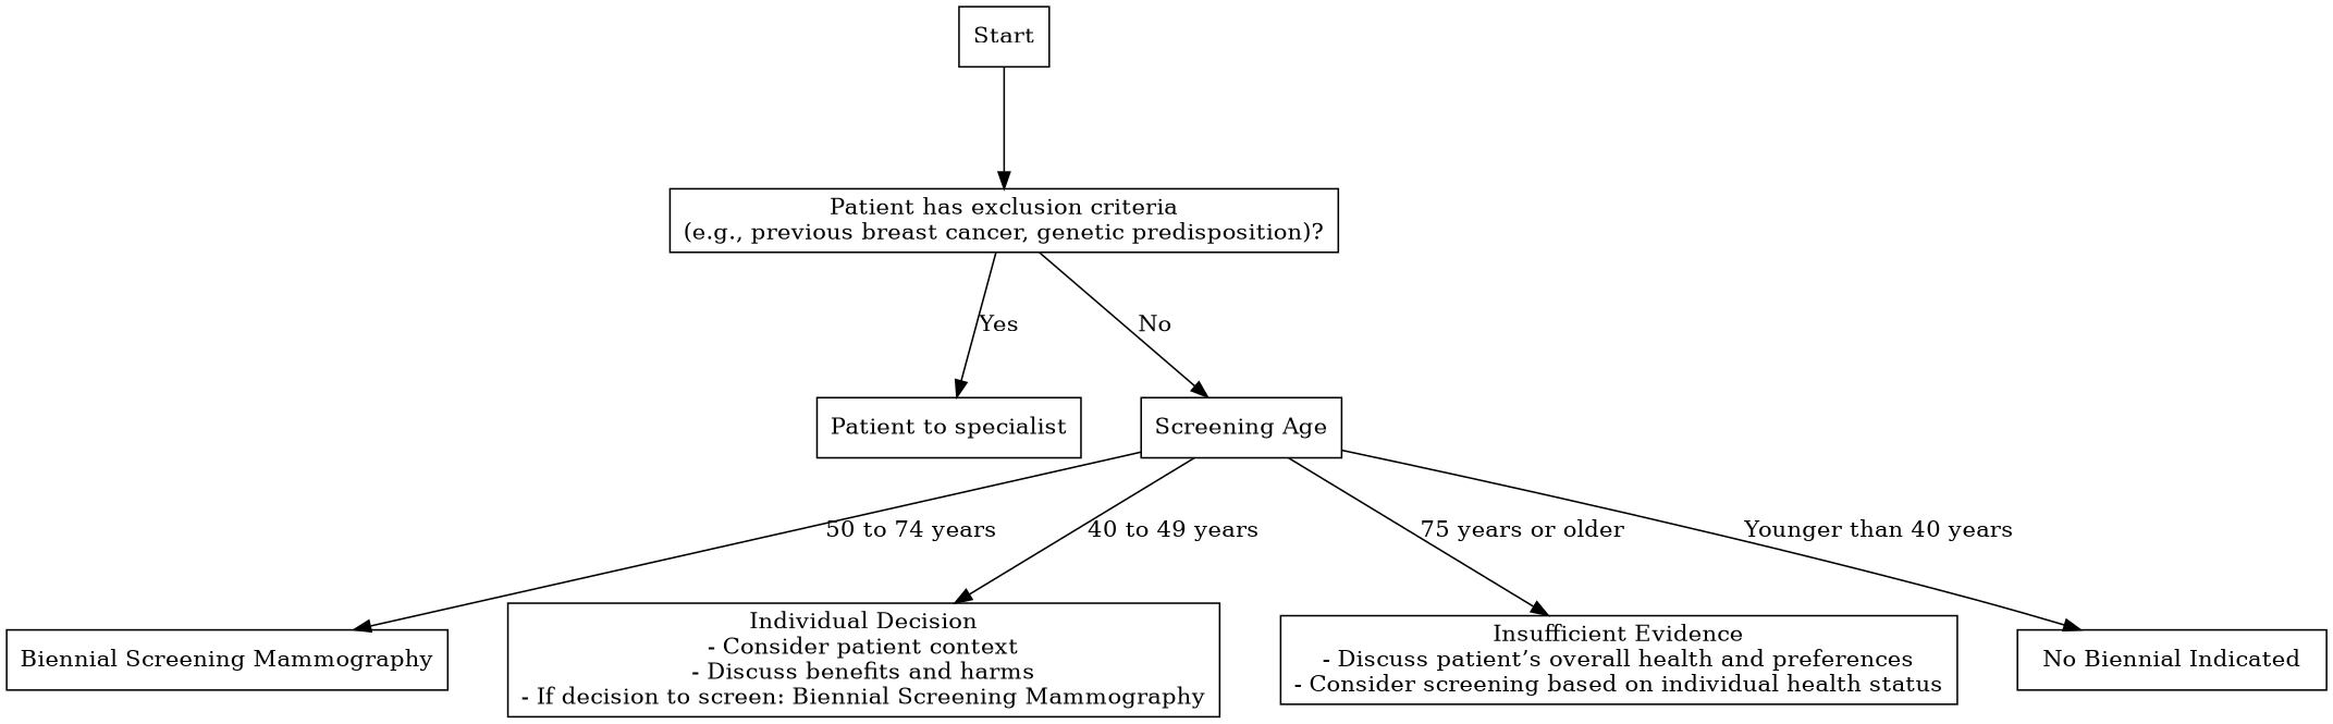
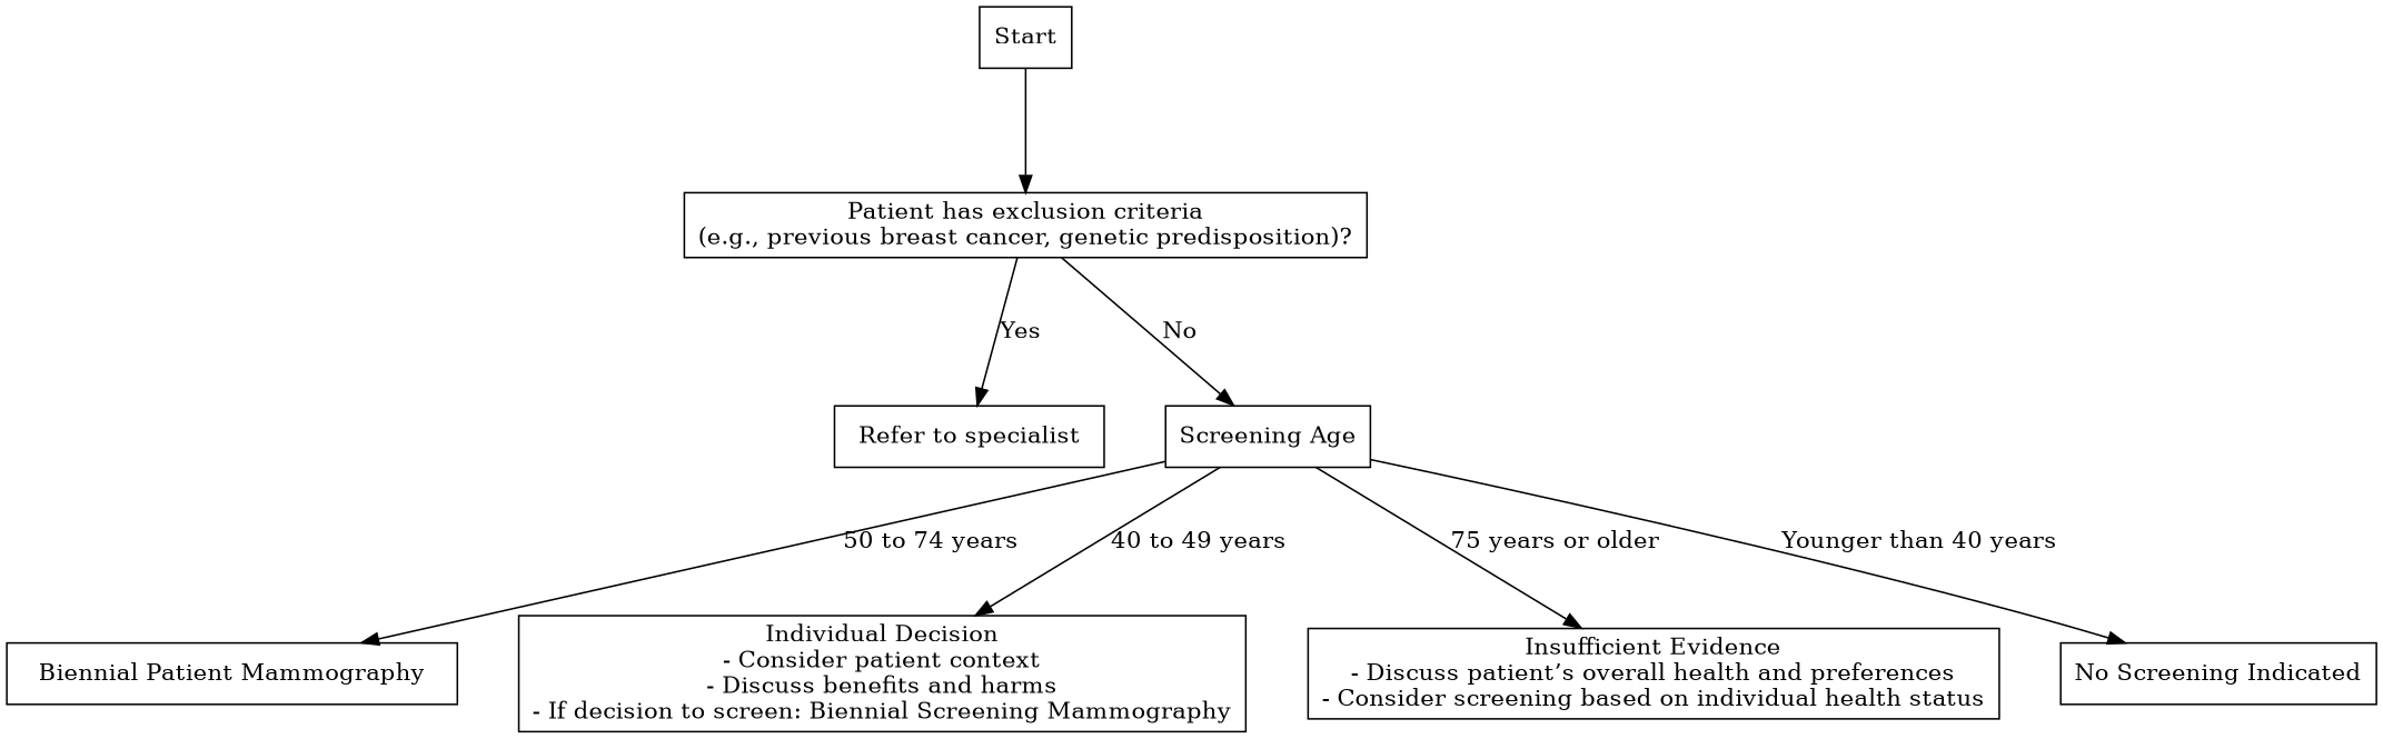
  digraph {
    nodesep=0.5
    rankdir=TB
    ranksep=1
    node [shape=box]
    n1 [label=Start]
    n2 [label="Patient has exclusion criteria\n(e.g., previous breast cancer, genetic predisposition)?"]
-   n3 [label="Patient to specialist"]
+   n3 [label="Refer to specialist"]
    n4 [label="Screening Age"]
-   n5 [label="Biennial Screening Mammography"]
+   n5 [label="Biennial Patient Mammography"]
    n6 [label="Individual Decision\n- Consider patient context\n- Discuss benefits and harms\n- If decision to screen: Biennial Screening Mammography"]
    n7 [label="Insufficient Evidence\n- Discuss patient’s overall health and preferences\n- Consider screening based on individual health status"]
-   n8 [label="No Biennial Indicated"]
+   n8 [label="No Screening Indicated"]
    n1 -> n2
    n2 -> n3 [label=Yes]
    n2 -> n4 [label=No]
    n4 -> n5 [label="50 to 74 years"]
    n4 -> n6 [label="40 to 49 years"]
    n4 -> n7 [label="75 years or older"]
    n4 -> n8 [label="Younger than 40 years"]
  }
